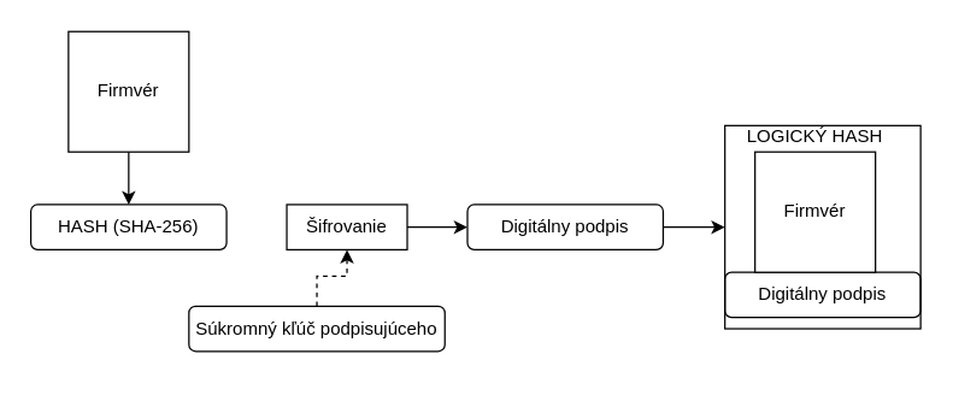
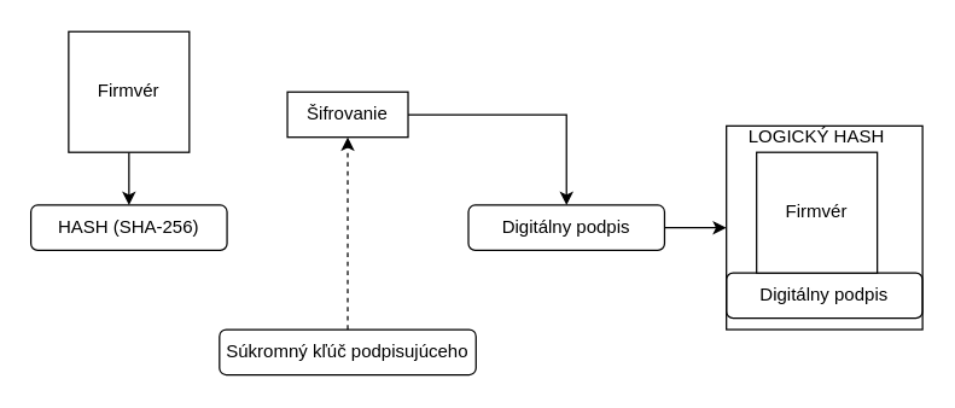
  <mxCell id="0" />
  <mxCell id="1" parent="0" />
  <mxCell id="2" value="" style="edgeStyle=orthogonalEdgeStyle;rounded=0;orthogonalLoop=1;jettySize=auto;html=1;entryX=0.5;entryY=0;entryDx=0;entryDy=0;" parent="1" source="3" target="4" edge="1"><mxGeometry relative="1" as="geometry"><mxPoint x="90" y="184" as="targetPoint" /></mxGeometry></mxCell>
  <mxCell id="3" value="Firmvér" style="whiteSpace=wrap;html=1;aspect=fixed;" parent="1" vertex="1"><mxGeometry x="45" y="20.25" width="80" height="80" as="geometry" /></mxCell>
  <mxCell id="4" value="HASH (SHA-256)" style="rounded=1;whiteSpace=wrap;html=1;" parent="1" vertex="1"><mxGeometry x="20" y="135.25" width="130" height="30" as="geometry" /></mxCell>
  <mxCell id="5" value="" style="edgeStyle=orthogonalEdgeStyle;rounded=0;orthogonalLoop=1;jettySize=auto;html=1;entryX=0;entryY=0.5;entryDx=0;entryDy=0;" parent="1" source="6" target="11" edge="1"><mxGeometry relative="1" as="geometry"><mxPoint x="476" y="150.25" as="targetPoint" /></mxGeometry></mxCell>
  <mxCell id="6" value="Digitálny podpis" style="rounded=1;whiteSpace=wrap;html=1;" parent="1" vertex="1"><mxGeometry x="310" y="135.25" width="130" height="30" as="geometry" /></mxCell>
  <mxCell id="7" value="Digitálny podpis" style="rounded=1;whiteSpace=wrap;html=1;" parent="1" vertex="1"><mxGeometry x="481" y="180.25" width="130" height="30" as="geometry" /></mxCell>
  <mxCell id="8" value="" style="edgeStyle=orthogonalEdgeStyle;rounded=0;orthogonalLoop=1;jettySize=auto;html=1;dashed=1;" parent="1" source="9" target="14" edge="1"><mxGeometry relative="1" as="geometry" /></mxCell>
- <mxCell id="9" value="Súkromný kľúč podpisujúceho" style="rounded=1;whiteSpace=wrap;html=1;" parent="1" vertex="1"><mxGeometry x="125" y="202.75" width="170" height="30" as="geometry" /></mxCell>
+ <mxCell id="9" value="Súkromný kľúč podpisujúceho" style="rounded=1;whiteSpace=wrap;html=1;" parent="1" vertex="1"><mxGeometry x="145" y="217.75" width="170" height="30" as="geometry" /></mxCell>
  <mxCell id="10" value="Firmvér" style="whiteSpace=wrap;html=1;aspect=fixed;" parent="1" vertex="1"><mxGeometry x="501" y="100.25" width="80" height="80" as="geometry" /></mxCell>
  <mxCell id="11" value="" style="rounded=0;whiteSpace=wrap;html=1;fillColor=none;" parent="1" vertex="1"><mxGeometry x="481" y="82.75" width="130" height="135" as="geometry" /></mxCell>
  <mxCell id="12" value="LOGICKÝ HASH" style="text;html=1;strokeColor=none;fillColor=none;align=center;verticalAlign=middle;whiteSpace=wrap;rounded=0;" parent="1" vertex="1"><mxGeometry x="491" y="80.25" width="100" height="20" as="geometry" /></mxCell>
  <mxCell id="13" value="" style="edgeStyle=orthogonalEdgeStyle;rounded=0;orthogonalLoop=1;jettySize=auto;html=1;" parent="1" source="14" target="6" edge="1"><mxGeometry relative="1" as="geometry" /></mxCell>
- <mxCell id="14" value="Šifrovanie" style="rounded=0;whiteSpace=wrap;html=1;" parent="1" vertex="1"><mxGeometry x="190" y="135.25" width="80" height="30" as="geometry" /></mxCell>
+ <mxCell id="14" value="Šifrovanie" style="rounded=0;whiteSpace=wrap;html=1;" parent="1" vertex="1"><mxGeometry x="190" y="60.25" width="80" height="30" as="geometry" /></mxCell>
